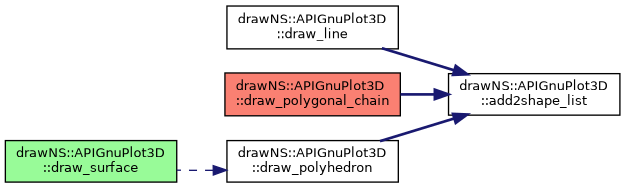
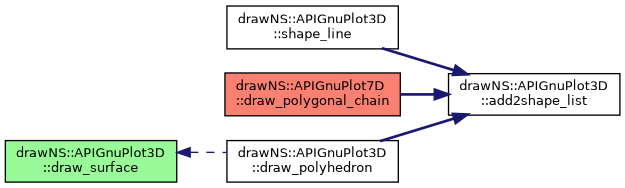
  digraph {
    rankdir=RL
    node [color=black fillcolor=white fontname=Helvetica fontsize=10 shape=record style=filled]
    edge [color=midnightblue dir=back fontname=Helvetica fontsize=10 labelfontname=Helvetica labelfontsize=10 style=bold]
    n1 [fontcolor=black height=0.2 label="drawNS::APIGnuPlot3D\l::add2shape_list" width=0.4]
-   n2 [height=0.2 label="drawNS::APIGnuPlot3D\l::draw_line" width=0.4]
-   n3 [fillcolor=salmon height=0.2 label="drawNS::APIGnuPlot3D\l::draw_polygonal_chain" width=0.4]
+   n2 [height=0.2 label="drawNS::APIGnuPlot3D\l::shape_line" width=0.4]
+   n3 [fillcolor=salmon height=0.2 label="drawNS::APIGnuPlot7D\l::draw_polygonal_chain" width=0.4]
    n4 [height=0.2 label="drawNS::APIGnuPlot3D\l::draw_polyhedron" width=0.4]
    n5 [fillcolor=palegreen height=0.2 label="drawNS::APIGnuPlot3D\l::draw_surface" width=0.4]
    n1 -> n2
    n1 -> n3
    n1 -> n4
-   n4 -> n5 [style=dashed]
+   n5 -> n4 [style=dashed]
  }
